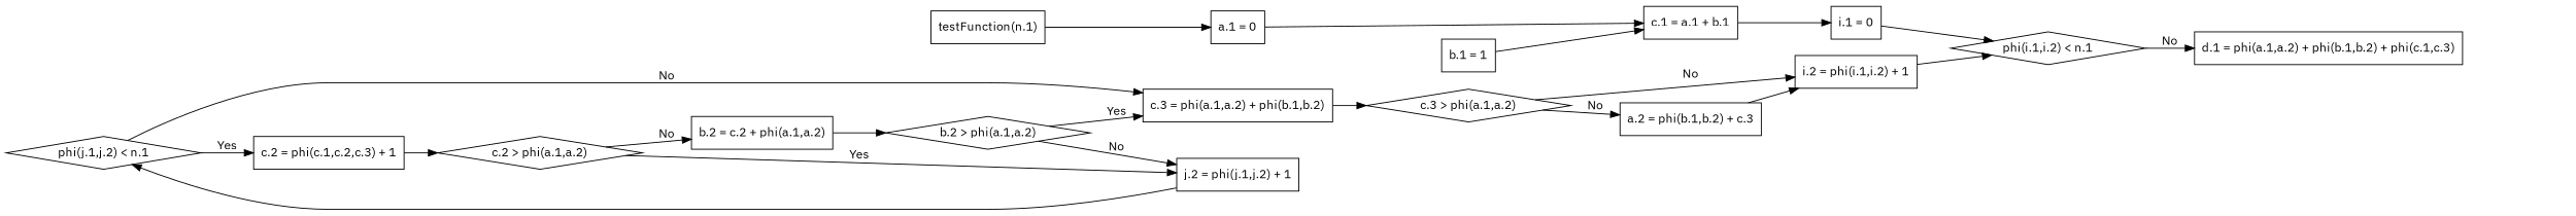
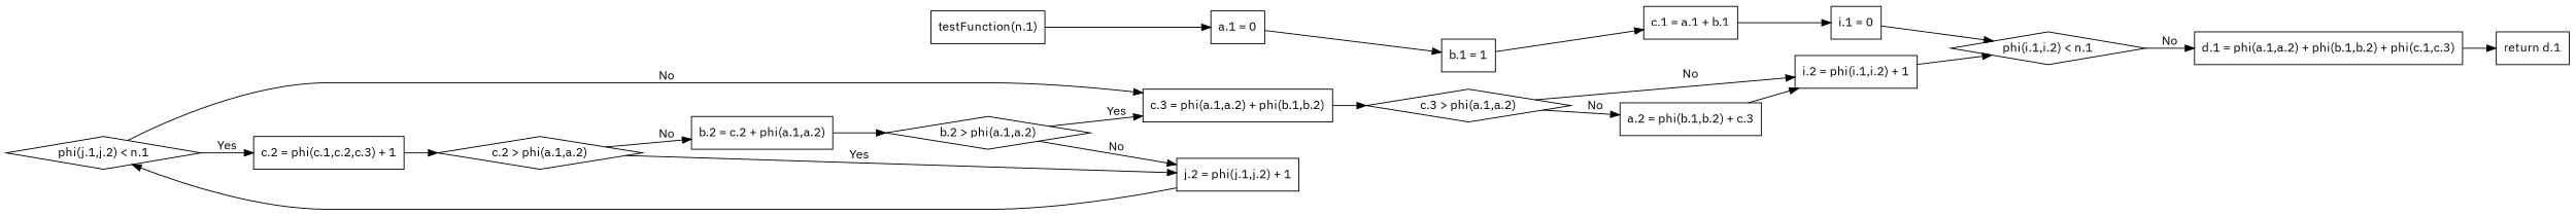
  digraph {
    fontname="IBM Plex Sans"
    rankdir=LR
    node [fontname="IBM Plex Sans" shape=box]
    edge [fontname="IBM Plex Sans"]
    n1 [label="testFunction(n.1)"]
    n2 [label="a.1 = 0"]
    n3 [label="b.1 = 1"]
    n4 [label="c.1 = a.1 + b.1"]
    n5 [label="i.1 = 0"]
    n6 [label="phi(i.1,i.2) < n.1" shape=diamond]
    n7 [label="d.1 = phi(a.1,a.2) + phi(b.1,b.2) + phi(c.1,c.3)"]
+   n8 [label="return d.1"]
    n9 [label="phi(j.1,j.2) < n.1" shape=diamond]
    n10 [label="c.2 = phi(c.1,c.2,c.3) + 1"]
    n11 [label="c.3 = phi(a.1,a.2) + phi(b.1,b.2)"]
    n12 [label="c.2 > phi(a.1,a.2)" shape=diamond]
    n13 [label="c.3 > phi(a.1,a.2)" shape=diamond]
    n14 [label="b.2 = c.2 + phi(a.1,a.2)"]
    n15 [label="j.2 = phi(j.1,j.2) + 1"]
    n16 [label="b.2 > phi(a.1,a.2)" shape=diamond]
    n17 [label="a.2 = phi(b.1,b.2) + c.3"]
    n18 [label="i.2 = phi(i.1,i.2) + 1"]
    n1 -> n2
-   n2 -> n4
+   n2 -> n3
    n3 -> n4
    n4 -> n5
    n5 -> n6
    n6 -> n7 [label=No]
+   n7 -> n8
    n9 -> n10 [label=Yes]
    n9 -> n11 [label=No]
    n10 -> n12
    n11 -> n13
    n12 -> n14 [label=No]
    n12 -> n15 [label=Yes]
    n13 -> n17 [label=No]
    n13 -> n18 [label=No]
    n14 -> n16
    n15 -> n9
    n16 -> n11 [label=Yes]
    n16 -> n15 [label=No]
    n17 -> n18
    n18 -> n6
  }
